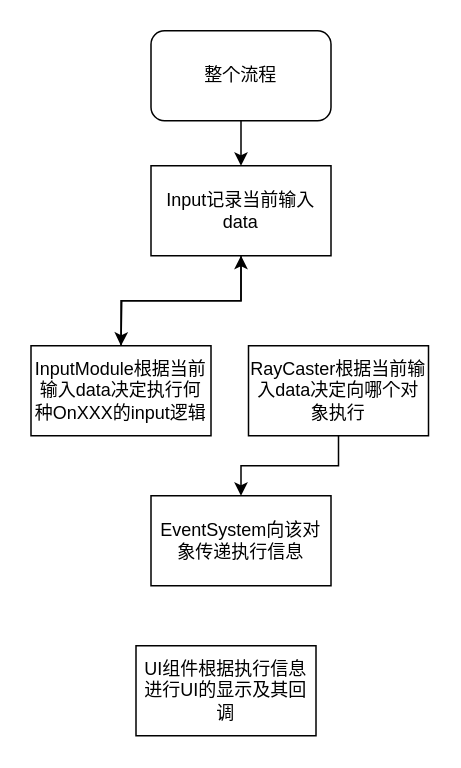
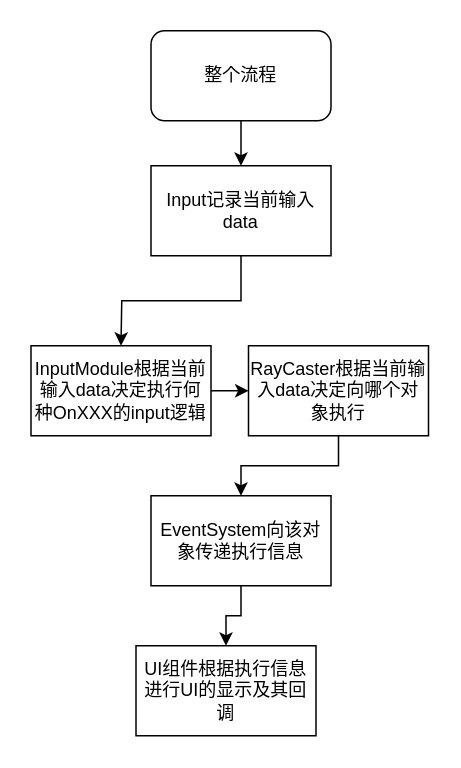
  <mxCell id="0" />
  <mxCell id="1" parent="0" />
  <mxCell id="2" style="edgeStyle=orthogonalEdgeStyle;rounded=0;orthogonalLoop=1;jettySize=auto;html=1;entryX=0.5;entryY=0;entryDx=0;entryDy=0;" edge="1" parent="1" source="3" target="5"><mxGeometry relative="1" as="geometry"><mxPoint x="60" y="100" as="targetPoint" /></mxGeometry></mxCell>
  <mxCell id="3" value="整个流程" style="rounded=1;whiteSpace=wrap;html=1;" vertex="1" parent="1"><mxGeometry x="100" y="20" width="120" height="60" as="geometry" /></mxCell>
  <mxCell id="4" style="edgeStyle=orthogonalEdgeStyle;rounded=0;orthogonalLoop=1;jettySize=auto;html=1;exitX=0.5;exitY=1;exitDx=0;exitDy=0;" edge="1" parent="1" source="5"><mxGeometry relative="1" as="geometry"><mxPoint x="80" y="230" as="targetPoint" /></mxGeometry></mxCell>
  <mxCell id="5" value="Input记录当前输入data" style="rounded=0;whiteSpace=wrap;html=1;" vertex="1" parent="1"><mxGeometry x="100" y="110" width="120" height="60" as="geometry" /></mxCell>
- <mxCell id="6" style="edgeStyle=orthogonalEdgeStyle;rounded=0;orthogonalLoop=1;jettySize=auto;html=1;" edge="1" parent="1" source="7" target="5"><mxGeometry relative="1" as="geometry"><mxPoint x="80" y="340" as="targetPoint" /></mxGeometry></mxCell>
+ <mxCell id="6" style="edgeStyle=orthogonalEdgeStyle;rounded=0;orthogonalLoop=1;jettySize=auto;html=1;entryX=0;entryY=0.5;entryDx=0;entryDy=0;" edge="1" parent="1" source="7" target="9"><mxGeometry relative="1" as="geometry"><mxPoint x="80" y="340" as="targetPoint" /></mxGeometry></mxCell>
  <mxCell id="7" value="InputModule根据当前输入data决定执行何种OnXXX的input逻辑" style="rounded=0;whiteSpace=wrap;html=1;" vertex="1" parent="1"><mxGeometry x="20" y="230" width="120" height="60" as="geometry" /></mxCell>
  <mxCell id="8" style="edgeStyle=orthogonalEdgeStyle;rounded=0;orthogonalLoop=1;jettySize=auto;html=1;entryX=0.5;entryY=0;entryDx=0;entryDy=0;" edge="1" parent="1" source="9" target="11"><mxGeometry relative="1" as="geometry"><mxPoint x="240" y="350" as="targetPoint" /></mxGeometry></mxCell>
  <mxCell id="9" value="RayCaster根据当前输入data决定向哪个对象执行" style="rounded=0;whiteSpace=wrap;html=1;" vertex="1" parent="1"><mxGeometry x="165" y="230" width="120" height="60" as="geometry" /></mxCell>
+ <mxCell id="10" style="edgeStyle=orthogonalEdgeStyle;rounded=0;orthogonalLoop=1;jettySize=auto;html=1;entryX=0.5;entryY=0;entryDx=0;entryDy=0;" edge="1" parent="1" source="11" target="12"><mxGeometry relative="1" as="geometry"><mxPoint x="160" y="430" as="targetPoint" /></mxGeometry></mxCell>
  <mxCell id="11" value="EventSystem向该对象传递执行信息" style="rounded=0;whiteSpace=wrap;html=1;" vertex="1" parent="1"><mxGeometry x="100" y="330" width="120" height="60" as="geometry" /></mxCell>
  <mxCell id="12" value="UI组件根据执行信息进行UI的显示及其回调" style="rounded=0;whiteSpace=wrap;html=1;" vertex="1" parent="1"><mxGeometry x="90" y="430" width="120" height="60" as="geometry" /></mxCell>
